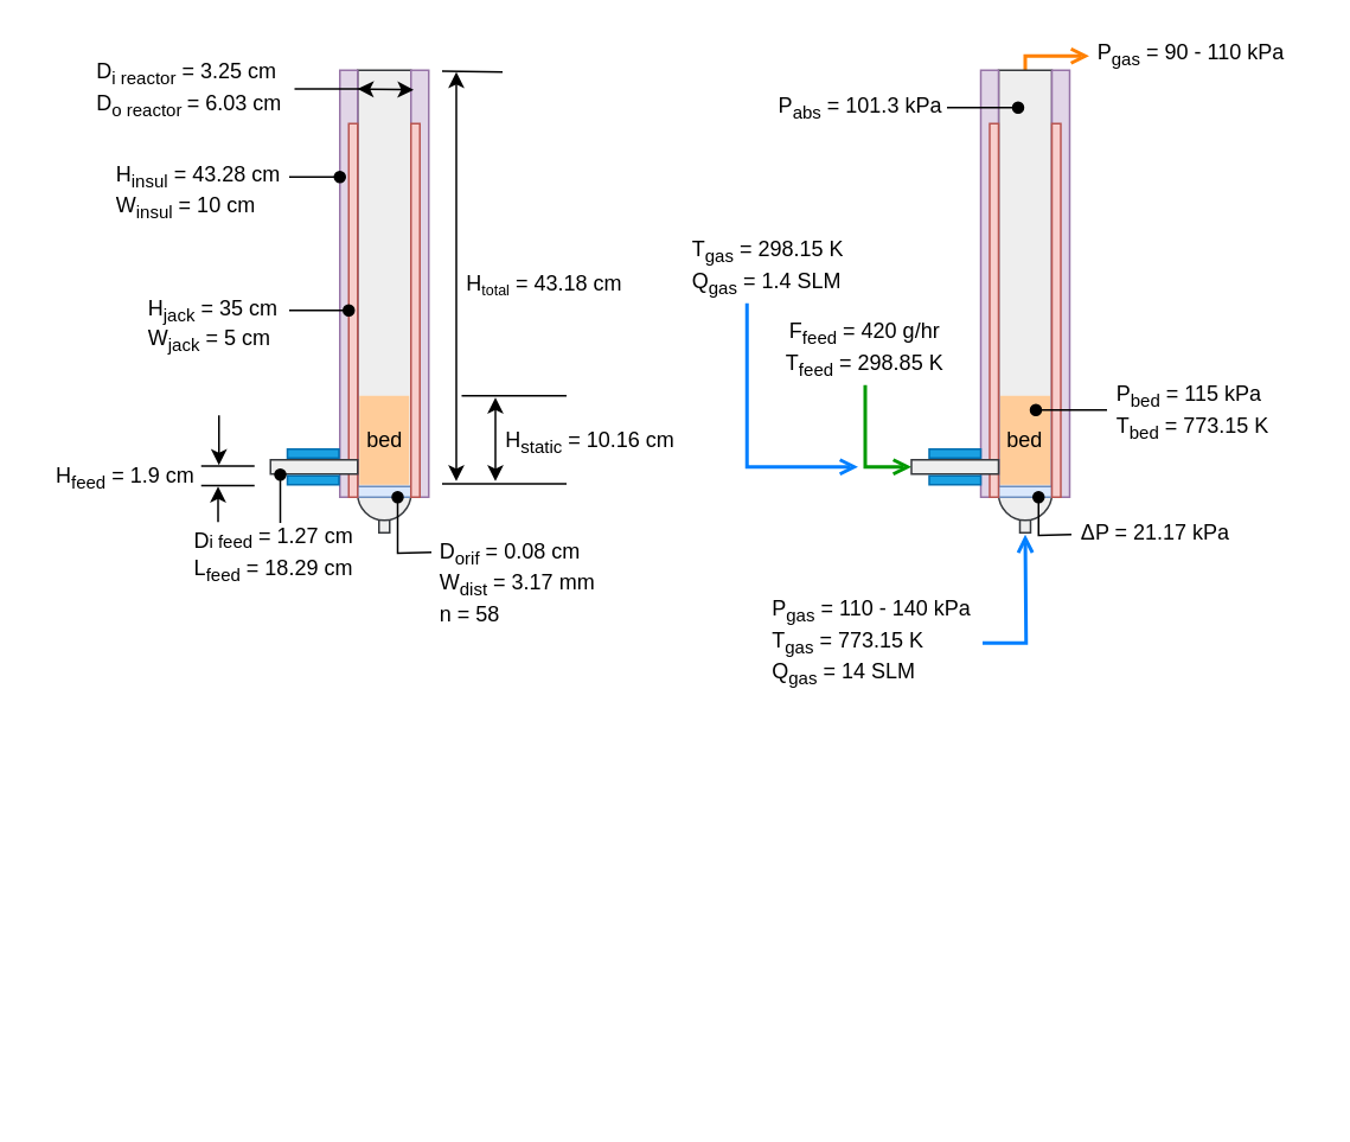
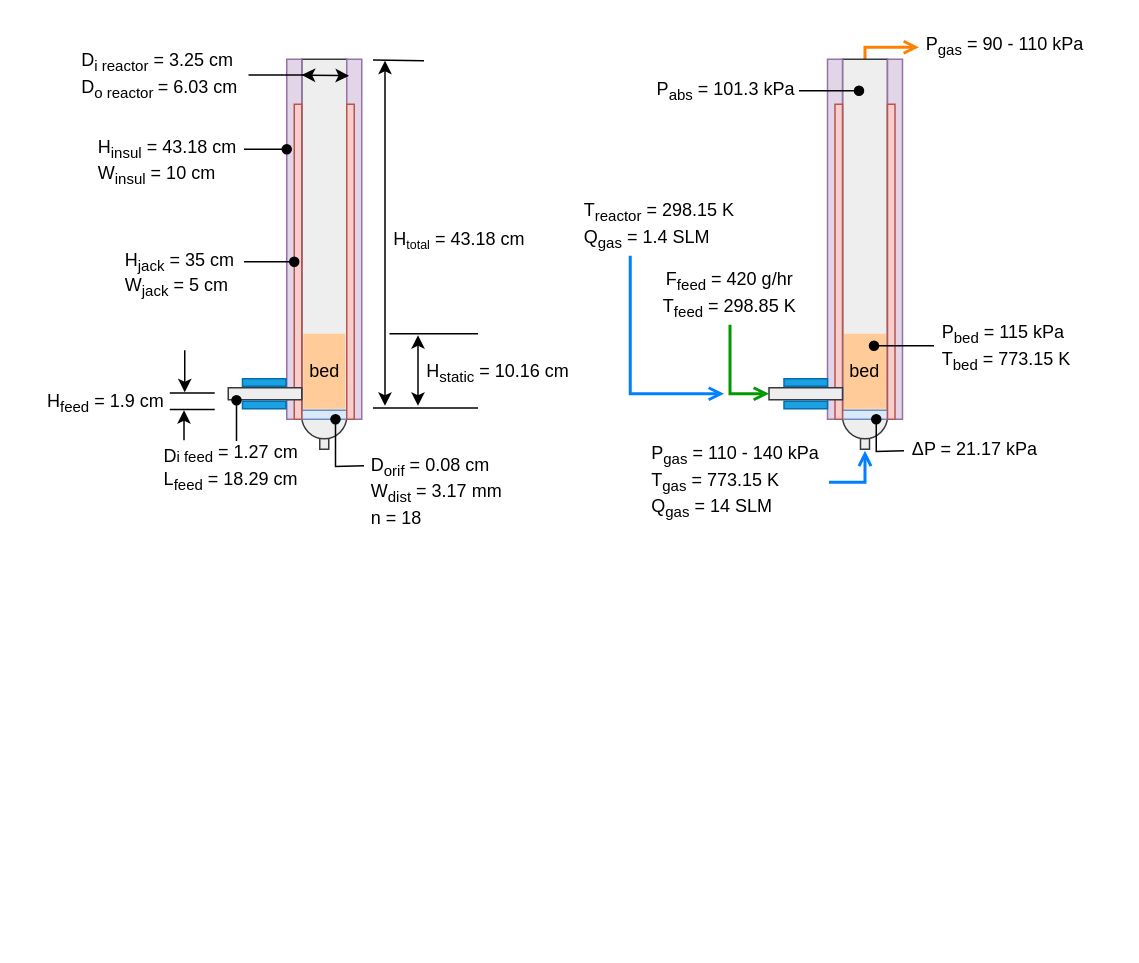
  <mxCell id="0" />
  <mxCell id="1" parent="0" />
  <mxCell id="2" style="edgeStyle=orthogonalEdgeStyle;rounded=0;html=1;exitX=0.5;exitY=0;endArrow=open;endFill=0;jettySize=auto;orthogonalLoop=1;fontSize=12;strokeColor=#FF8000;strokeWidth=2;" parent="1" edge="1"><mxGeometry relative="1" as="geometry"><Array as="points"><mxPoint x="576" y="31" /></Array><mxPoint x="612" y="31" as="targetPoint" /><mxPoint x="576" y="41" as="sourcePoint" /></mxGeometry></mxCell>
  <mxCell id="3" style="edgeStyle=orthogonalEdgeStyle;rounded=0;html=1;entryX=0;entryY=0.5;startArrow=none;startFill=0;endArrow=open;endFill=0;jettySize=auto;orthogonalLoop=1;fontSize=12;exitX=0.5;exitY=1;fillColor=#ffcccc;strokeColor=#009900;strokeWidth=2;entryDx=0;entryDy=0;" parent="1" source="5" target="31" edge="1"><mxGeometry relative="1" as="geometry"><mxPoint x="389" y="-246.882" as="sourcePoint" /></mxGeometry></mxCell>
  <mxCell id="4" value="&lt;div style=&quot;text-align: left&quot;&gt;P&lt;sub&gt;gas&lt;/sub&gt;&amp;nbsp;= 90 - 110 kPa&lt;/div&gt;" style="text;html=1;strokeColor=none;fillColor=none;align=left;verticalAlign=middle;whiteSpace=wrap;rounded=0;fontSize=12;" parent="1" vertex="1"><mxGeometry x="615" y="20" width="122" height="20" as="geometry" /></mxCell>
  <mxCell id="5" value="F&lt;sub&gt;feed&lt;/sub&gt;&amp;nbsp;= 420 g/hr&lt;br&gt;T&lt;sub&gt;feed&lt;/sub&gt;&amp;nbsp;= 298.85 K&lt;br&gt;" style="text;html=1;strokeColor=none;fillColor=none;align=center;verticalAlign=bottom;whiteSpace=wrap;rounded=0;fontSize=12;" parent="1" vertex="1"><mxGeometry x="426" y="180" width="120" height="36" as="geometry" /></mxCell>
- <mxCell id="6" value="P&lt;sub&gt;gas&lt;/sub&gt;&amp;nbsp;= 110 - 140 kPa&lt;br&gt;T&lt;sub&gt;gas&lt;/sub&gt;&amp;nbsp;= 773.15 K&lt;br&gt;Q&lt;sub&gt;gas&lt;/sub&gt;&amp;nbsp;= 14 SLM&lt;br&gt;" style="text;html=1;strokeColor=none;fillColor=none;align=left;verticalAlign=middle;whiteSpace=wrap;rounded=0;fontSize=12;" parent="1" vertex="1"><mxGeometry x="432" y="335" width="120" height="52" as="geometry" /></mxCell>
+ <mxCell id="6" value="P&lt;sub&gt;gas&lt;/sub&gt;&amp;nbsp;= 110 - 140 kPa&lt;br&gt;T&lt;sub&gt;gas&lt;/sub&gt;&amp;nbsp;= 773.15 K&lt;br&gt;Q&lt;sub&gt;gas&lt;/sub&gt;&amp;nbsp;= 14 SLM&lt;br&gt;" style="text;html=1;strokeColor=none;fillColor=none;align=left;verticalAlign=middle;whiteSpace=wrap;rounded=0;fontSize=12;" parent="1" vertex="1"><mxGeometry x="432" y="295" width="120" height="52" as="geometry" /></mxCell>
  <mxCell id="7" style="edgeStyle=orthogonalEdgeStyle;rounded=0;orthogonalLoop=1;jettySize=auto;html=1;exitX=0.25;exitY=1;exitDx=0;exitDy=0;endArrow=open;endFill=0;strokeColor=#007FFF;strokeWidth=2;fontSize=12;" parent="1" source="8" edge="1"><mxGeometry relative="1" as="geometry"><mxPoint x="482" y="262" as="targetPoint" /><Array as="points"><mxPoint x="420" y="262" /></Array><mxPoint x="419.833" y="159.667" as="sourcePoint" /></mxGeometry></mxCell>
- <mxCell id="8" value="T&lt;sub&gt;gas&lt;/sub&gt;&amp;nbsp;= 298.15 K&lt;br&gt;Q&lt;sub&gt;gas&lt;/sub&gt;&amp;nbsp;= 1.4 SLM&lt;br&gt;" style="text;html=1;strokeColor=none;fillColor=none;align=left;verticalAlign=bottom;whiteSpace=wrap;rounded=0;fontSize=12;" parent="1" vertex="1"><mxGeometry x="387" y="130" width="130" height="40" as="geometry" /></mxCell>
+ <mxCell id="8" value="T&lt;sub&gt;reactor&lt;/sub&gt;&amp;nbsp;= 298.15 K&lt;br&gt;Q&lt;sub&gt;gas&lt;/sub&gt;&amp;nbsp;= 1.4 SLM&lt;br&gt;" style="text;html=1;strokeColor=none;fillColor=none;align=left;verticalAlign=bottom;whiteSpace=wrap;rounded=0;fontSize=12;" parent="1" vertex="1"><mxGeometry x="387" y="130" width="130" height="40" as="geometry" /></mxCell>
  <mxCell id="9" value="&lt;div style=&quot;text-align: left&quot;&gt;D&lt;sub&gt;i reactor&lt;/sub&gt;&amp;nbsp;= 3.25 cm&lt;/div&gt;&lt;div style=&quot;text-align: left&quot;&gt;D&lt;sub&gt;o reactor&amp;nbsp;&lt;/sub&gt;= 6.03 cm&lt;/div&gt;" style="text;html=1;strokeColor=none;fillColor=none;align=left;verticalAlign=middle;whiteSpace=wrap;rounded=0;fontSize=12;" parent="1" vertex="1"><mxGeometry x="52" y="30" width="113" height="39" as="geometry" /></mxCell>
  <mxCell id="10" style="rounded=0;orthogonalLoop=1;jettySize=auto;html=1;exitX=0.5;exitY=0;exitDx=0;exitDy=0;entryX=0.25;entryY=1;entryDx=0;entryDy=0;endArrow=oval;endFill=1;fontSize=12;" parent="1" edge="1"><mxGeometry relative="1" as="geometry"><mxPoint x="365" y="620" as="sourcePoint" /></mxGeometry></mxCell>
  <mxCell id="11" style="edgeStyle=orthogonalEdgeStyle;rounded=0;html=1;exitX=1;exitY=0.5;startArrow=none;startFill=0;endArrow=open;endFill=0;endSize=6;jettySize=auto;orthogonalLoop=1;fontSize=12;fillColor=#0050ef;strokeColor=#007FFF;strokeWidth=2;exitDx=0;exitDy=0;" parent="1" source="6" edge="1"><mxGeometry relative="1" as="geometry"><mxPoint x="552" y="350" as="sourcePoint" /><mxPoint x="576" y="300" as="targetPoint" /></mxGeometry></mxCell>
  <mxCell id="12" value="" style="rounded=0;whiteSpace=wrap;html=1;fillColor=#eeeeee;strokeColor=#36393d;" parent="1" vertex="1"><mxGeometry x="212.5" y="289" width="6" height="10" as="geometry" /></mxCell>
  <mxCell id="13" value="" style="ellipse;whiteSpace=wrap;html=1;aspect=fixed;fillColor=#eeeeee;strokeColor=#36393d;" parent="1" vertex="1"><mxGeometry x="200.5" y="262" width="30" height="30" as="geometry" /></mxCell>
  <mxCell id="14" value="" style="rounded=0;whiteSpace=wrap;html=1;fillColor=#eeeeee;strokeColor=#36393d;" parent="1" vertex="1"><mxGeometry x="200.5" y="39" width="30" height="240" as="geometry" /></mxCell>
  <mxCell id="15" value="" style="rounded=0;whiteSpace=wrap;html=1;fillColor=#e1d5e7;strokeColor=#9673a6;" parent="1" vertex="1"><mxGeometry x="230.5" y="39" width="10" height="240" as="geometry" /></mxCell>
  <mxCell id="16" value="" style="rounded=0;whiteSpace=wrap;html=1;fillColor=#e1d5e7;strokeColor=#9673a6;" parent="1" vertex="1"><mxGeometry x="190.5" y="39" width="10" height="240" as="geometry" /></mxCell>
  <mxCell id="17" value="" style="rounded=0;whiteSpace=wrap;html=1;fillColor=#dae8fc;fontSize=12;align=left;strokeColor=#6c8ebf;" parent="1" vertex="1"><mxGeometry x="200.5" y="273" width="30" height="6" as="geometry" /></mxCell>
  <mxCell id="18" value="" style="rounded=0;whiteSpace=wrap;html=1;fillColor=#f8cecc;strokeColor=#b85450;" parent="1" vertex="1"><mxGeometry x="230.5" y="69" width="5" height="210" as="geometry" /></mxCell>
  <mxCell id="19" value="" style="rounded=0;whiteSpace=wrap;html=1;fillColor=#f8cecc;strokeColor=#b85450;" parent="1" vertex="1"><mxGeometry x="195.5" y="69" width="5" height="210" as="geometry" /></mxCell>
  <mxCell id="20" value="bed" style="rounded=0;whiteSpace=wrap;html=1;fontSize=12;align=center;fillColor=#FFCC99;strokeColor=none;" parent="1" vertex="1"><mxGeometry x="201.5" y="222" width="28" height="50" as="geometry" /></mxCell>
  <mxCell id="21" value="" style="rounded=0;whiteSpace=wrap;html=1;fillColor=#eeeeee;strokeColor=#36393d;" parent="1" vertex="1"><mxGeometry x="151.5" y="258" width="49" height="8" as="geometry" /></mxCell>
  <mxCell id="22" value="" style="rounded=0;whiteSpace=wrap;html=1;fillColor=#eeeeee;strokeColor=#36393d;" parent="1" vertex="1"><mxGeometry x="573" y="289" width="6" height="10" as="geometry" /></mxCell>
  <mxCell id="23" value="" style="ellipse;whiteSpace=wrap;html=1;aspect=fixed;fillColor=#eeeeee;strokeColor=#36393d;" parent="1" vertex="1"><mxGeometry x="561" y="262" width="30" height="30" as="geometry" /></mxCell>
  <mxCell id="24" value="" style="rounded=0;whiteSpace=wrap;html=1;fillColor=#eeeeee;strokeColor=#36393d;" parent="1" vertex="1"><mxGeometry x="561" y="39" width="30" height="240" as="geometry" /></mxCell>
  <mxCell id="25" value="" style="rounded=0;whiteSpace=wrap;html=1;fillColor=#e1d5e7;strokeColor=#9673a6;" parent="1" vertex="1"><mxGeometry x="591" y="39" width="10" height="240" as="geometry" /></mxCell>
  <mxCell id="26" value="" style="rounded=0;whiteSpace=wrap;html=1;fillColor=#e1d5e7;strokeColor=#9673a6;" parent="1" vertex="1"><mxGeometry x="551" y="39" width="10" height="240" as="geometry" /></mxCell>
  <mxCell id="27" value="" style="rounded=0;whiteSpace=wrap;html=1;fillColor=#dae8fc;fontSize=12;align=left;strokeColor=#6c8ebf;" parent="1" vertex="1"><mxGeometry x="561" y="273" width="30" height="6" as="geometry" /></mxCell>
  <mxCell id="28" value="" style="rounded=0;whiteSpace=wrap;html=1;fillColor=#f8cecc;strokeColor=#b85450;" parent="1" vertex="1"><mxGeometry x="591" y="69" width="5" height="210" as="geometry" /></mxCell>
  <mxCell id="29" value="" style="rounded=0;whiteSpace=wrap;html=1;fillColor=#f8cecc;strokeColor=#b85450;" parent="1" vertex="1"><mxGeometry x="556" y="69" width="5" height="210" as="geometry" /></mxCell>
  <mxCell id="30" value="bed" style="rounded=0;whiteSpace=wrap;html=1;fontSize=12;align=center;fillColor=#FFCC99;strokeColor=none;" parent="1" vertex="1"><mxGeometry x="562" y="222" width="28" height="50" as="geometry" /></mxCell>
  <mxCell id="31" value="" style="rounded=0;whiteSpace=wrap;html=1;fillColor=#eeeeee;strokeColor=#36393d;" parent="1" vertex="1"><mxGeometry x="512" y="258" width="49" height="8" as="geometry" /></mxCell>
  <mxCell id="32" value="" style="rounded=0;whiteSpace=wrap;html=1;fillColor=#1ba1e2;strokeColor=#006EAF;fontColor=#ffffff;" parent="1" vertex="1"><mxGeometry x="161" y="252" width="29" height="5" as="geometry" /></mxCell>
  <mxCell id="33" value="" style="rounded=0;whiteSpace=wrap;html=1;fillColor=#1ba1e2;strokeColor=#006EAF;fontColor=#ffffff;" parent="1" vertex="1"><mxGeometry x="161" y="267" width="29" height="5" as="geometry" /></mxCell>
  <mxCell id="34" value="" style="rounded=0;whiteSpace=wrap;html=1;fillColor=#1ba1e2;strokeColor=#006EAF;fontColor=#ffffff;" parent="1" vertex="1"><mxGeometry x="522" y="267" width="29" height="5" as="geometry" /></mxCell>
  <mxCell id="35" value="" style="rounded=0;whiteSpace=wrap;html=1;fillColor=#1ba1e2;strokeColor=#006EAF;fontColor=#ffffff;" parent="1" vertex="1"><mxGeometry x="522" y="252" width="29" height="5" as="geometry" /></mxCell>
  <mxCell id="36" value="" style="endArrow=classic;startArrow=classic;html=1;" edge="1" parent="1"><mxGeometry width="50" height="50" relative="1" as="geometry"><mxPoint x="200.5" y="49.5" as="sourcePoint" /><mxPoint x="232" y="50" as="targetPoint" /></mxGeometry></mxCell>
  <mxCell id="37" style="edgeStyle=orthogonalEdgeStyle;rounded=0;orthogonalLoop=1;jettySize=auto;html=1;exitX=1;exitY=0.5;exitDx=0;exitDy=0;entryX=1.267;entryY=0.044;entryDx=0;entryDy=0;entryPerimeter=0;endArrow=none;endFill=0;" edge="1" parent="1" source="9" target="16"><mxGeometry relative="1" as="geometry" /></mxCell>
  <mxCell id="38" value="" style="endArrow=none;html=1;" edge="1" parent="1"><mxGeometry width="50" height="50" relative="1" as="geometry"><mxPoint x="259" y="222" as="sourcePoint" /><mxPoint x="318" y="222" as="targetPoint" /></mxGeometry></mxCell>
  <mxCell id="39" value="" style="endArrow=none;html=1;" edge="1" parent="1"><mxGeometry width="50" height="50" relative="1" as="geometry"><mxPoint x="248" y="271.5" as="sourcePoint" /><mxPoint x="318" y="271.5" as="targetPoint" /></mxGeometry></mxCell>
  <mxCell id="40" value="" style="endArrow=classic;startArrow=classic;html=1;" edge="1" parent="1"><mxGeometry width="50" height="50" relative="1" as="geometry"><mxPoint x="278" y="270" as="sourcePoint" /><mxPoint x="278" y="223" as="targetPoint" /></mxGeometry></mxCell>
  <mxCell id="41" value="H&lt;sub&gt;static&lt;/sub&gt;&amp;nbsp;= 10.16 cm" style="text;html=1;resizable=0;points=[];align=left;verticalAlign=middle;labelBackgroundColor=#ffffff;" vertex="1" connectable="0" parent="40"><mxGeometry x="-0.03" y="1" relative="1" as="geometry"><mxPoint x="5" as="offset" /></mxGeometry></mxCell>
  <mxCell id="42" value="" style="endArrow=classic;startArrow=classic;html=1;" edge="1" parent="1"><mxGeometry width="50" height="50" relative="1" as="geometry"><mxPoint x="256" y="270" as="sourcePoint" /><mxPoint x="256" y="40" as="targetPoint" /></mxGeometry></mxCell>
  <mxCell id="43" value="H&lt;span style=&quot;font-size: 10px&quot;&gt;&lt;sub&gt;total&lt;/sub&gt;&lt;/span&gt;&amp;nbsp;= 43.18 cm" style="text;html=1;resizable=0;points=[];align=left;verticalAlign=middle;labelBackgroundColor=#ffffff;" vertex="1" connectable="0" parent="42"><mxGeometry x="-0.03" y="1" relative="1" as="geometry"><mxPoint x="5" as="offset" /></mxGeometry></mxCell>
  <mxCell id="44" value="" style="endArrow=none;html=1;" edge="1" parent="1"><mxGeometry width="50" height="50" relative="1" as="geometry"><mxPoint x="248" y="39.5" as="sourcePoint" /><mxPoint x="282" y="40" as="targetPoint" /></mxGeometry></mxCell>
  <mxCell id="45" value="" style="endArrow=none;html=1;" edge="1" parent="1"><mxGeometry width="50" height="50" relative="1" as="geometry"><mxPoint x="112.5" y="261.5" as="sourcePoint" /><mxPoint x="142.5" y="261.5" as="targetPoint" /></mxGeometry></mxCell>
  <mxCell id="46" value="" style="endArrow=none;html=1;" edge="1" parent="1"><mxGeometry width="50" height="50" relative="1" as="geometry"><mxPoint x="112.5" y="272.5" as="sourcePoint" /><mxPoint x="142.5" y="272.5" as="targetPoint" /></mxGeometry></mxCell>
  <mxCell id="47" value="" style="endArrow=classic;html=1;verticalAlign=bottom;" edge="1" parent="1"><mxGeometry x="-1" y="-20" width="50" height="50" relative="1" as="geometry"><mxPoint x="122.5" y="233" as="sourcePoint" /><mxPoint x="122.5" y="261" as="targetPoint" /><mxPoint as="offset" /></mxGeometry></mxCell>
  <mxCell id="48" value="" style="endArrow=classic;html=1;" edge="1" parent="1"><mxGeometry width="50" height="50" relative="1" as="geometry"><mxPoint x="122" y="293" as="sourcePoint" /><mxPoint x="122" y="273" as="targetPoint" /></mxGeometry></mxCell>
  <mxCell id="49" value="H&lt;sub&gt;feed&lt;/sub&gt;&amp;nbsp;= 1.9 cm" style="text;html=1;resizable=0;points=[];autosize=1;align=right;verticalAlign=top;spacingTop=-4;" vertex="1" parent="1"><mxGeometry x="20" y="256.5" width="90" height="20" as="geometry" /></mxCell>
  <mxCell id="50" value="" style="endArrow=oval;html=1;entryX=0.25;entryY=1;entryDx=0;entryDy=0;endFill=1;" edge="1" parent="1"><mxGeometry width="50" height="50" relative="1" as="geometry"><mxPoint x="157" y="310" as="sourcePoint" /><mxPoint x="157" y="266.333" as="targetPoint" /></mxGeometry></mxCell>
  <mxCell id="51" value="&lt;sub&gt;&lt;span style=&quot;font-size: 12px&quot;&gt;D&lt;/span&gt;i feed&lt;/sub&gt;&amp;nbsp;= 1.27 cm&lt;br&gt;L&lt;sub&gt;feed&lt;/sub&gt;&amp;nbsp;= 18.29 cm&lt;br&gt;" style="text;html=1;resizable=0;points=[];align=center;verticalAlign=middle;labelBackgroundColor=#ffffff;" vertex="1" connectable="0" parent="50"><mxGeometry x="-0.336" y="1" relative="1" as="geometry"><mxPoint x="-4" y="14" as="offset" /></mxGeometry></mxCell>
  <mxCell id="52" value="" style="endArrow=oval;html=1;endFill=1;entryX=0;entryY=0.25;entryDx=0;entryDy=0;" edge="1" parent="1" target="16"><mxGeometry width="50" height="50" relative="1" as="geometry"><mxPoint x="162" y="99" as="sourcePoint" /><mxPoint x="196" y="121" as="targetPoint" /></mxGeometry></mxCell>
- <mxCell id="53" value="H&lt;sub&gt;insul&lt;/sub&gt;&amp;nbsp;= 43.28 cm&lt;br&gt;W&lt;sub&gt;insul&lt;/sub&gt;&amp;nbsp;= 10 cm&lt;br&gt;" style="text;html=1;resizable=0;points=[];autosize=1;align=left;verticalAlign=top;spacingTop=-4;" vertex="1" parent="1"><mxGeometry x="63" y="88" width="98" height="40" as="geometry" /></mxCell>
+ <mxCell id="53" value="H&lt;sub&gt;insul&lt;/sub&gt;&amp;nbsp;= 43.18 cm&lt;br&gt;W&lt;sub&gt;insul&lt;/sub&gt;&amp;nbsp;= 10 cm&lt;br&gt;" style="text;html=1;resizable=0;points=[];autosize=1;align=left;verticalAlign=top;spacingTop=-4;" vertex="1" parent="1"><mxGeometry x="63" y="88" width="98" height="40" as="geometry" /></mxCell>
  <mxCell id="54" value="" style="endArrow=oval;html=1;entryX=0;entryY=0.5;entryDx=0;entryDy=0;endFill=1;" edge="1" parent="1" target="19"><mxGeometry width="50" height="50" relative="1" as="geometry"><mxPoint x="162" y="174" as="sourcePoint" /><mxPoint x="137" y="145" as="targetPoint" /></mxGeometry></mxCell>
  <mxCell id="55" value="H&lt;sub&gt;jack&lt;/sub&gt;&amp;nbsp;= 35 cm&lt;br&gt;W&lt;sub&gt;jack&lt;/sub&gt;&amp;nbsp;= 5 cm&lt;br&gt;" style="text;html=1;resizable=0;points=[];autosize=1;align=left;verticalAlign=top;spacingTop=-4;" vertex="1" parent="1"><mxGeometry x="81" y="163" width="80" height="40" as="geometry" /></mxCell>
  <mxCell id="56" value="" style="endArrow=oval;html=1;entryX=0.75;entryY=1;entryDx=0;entryDy=0;endFill=1;edgeStyle=orthogonalEdgeStyle;rounded=0;" edge="1" parent="1" target="17"><mxGeometry width="50" height="50" relative="1" as="geometry"><mxPoint x="242" y="310" as="sourcePoint" /><mxPoint x="280.5" y="320" as="targetPoint" /></mxGeometry></mxCell>
- <mxCell id="57" value="D&lt;sub&gt;orif&lt;/sub&gt;&amp;nbsp;= 0.08 cm&lt;br&gt;W&lt;sub&gt;dist&lt;/sub&gt;&amp;nbsp;= 3.17 mm&lt;br&gt;n = 58&lt;br&gt;&lt;br&gt;" style="text;html=1;resizable=0;points=[];autosize=1;align=left;verticalAlign=top;spacingTop=-4;" vertex="1" parent="1"><mxGeometry x="245" y="300" width="100" height="51" as="geometry" /></mxCell>
+ <mxCell id="57" value="D&lt;sub&gt;orif&lt;/sub&gt;&amp;nbsp;= 0.08 cm&lt;br&gt;W&lt;sub&gt;dist&lt;/sub&gt;&amp;nbsp;= 3.17 mm&lt;br&gt;n = 18&lt;br&gt;&lt;br&gt;" style="text;html=1;resizable=0;points=[];autosize=1;align=left;verticalAlign=top;spacingTop=-4;" vertex="1" parent="1"><mxGeometry x="245" y="300" width="100" height="51" as="geometry" /></mxCell>
  <mxCell id="58" value="" style="endArrow=oval;html=1;endFill=1;" edge="1" parent="1"><mxGeometry width="50" height="50" relative="1" as="geometry"><mxPoint x="532" y="60" as="sourcePoint" /><mxPoint x="572" y="60" as="targetPoint" /></mxGeometry></mxCell>
  <mxCell id="59" value="&lt;div style=&quot;text-align: right&quot;&gt;P&lt;sub&gt;abs&lt;/sub&gt;&amp;nbsp;= 101.3 kPa&lt;/div&gt;" style="text;html=1;resizable=0;points=[];align=center;verticalAlign=middle;labelBackgroundColor=#ffffff;" vertex="1" connectable="0" parent="58"><mxGeometry x="-0.525" y="1" relative="1" as="geometry"><mxPoint x="-60" as="offset" /></mxGeometry></mxCell>
  <mxCell id="60" value="" style="endArrow=oval;html=1;endFill=1;entryX=0.714;entryY=0.16;entryDx=0;entryDy=0;entryPerimeter=0;" edge="1" parent="1" target="30"><mxGeometry width="50" height="50" relative="1" as="geometry"><mxPoint x="622" y="230" as="sourcePoint" /><mxPoint x="725" y="222" as="targetPoint" /></mxGeometry></mxCell>
  <mxCell id="61" value="&lt;div style=&quot;text-align: left&quot;&gt;P&lt;sub&gt;bed&lt;/sub&gt;&amp;nbsp;= 115 kPa&lt;/div&gt;&lt;div style=&quot;text-align: left&quot;&gt;T&lt;sub&gt;bed&lt;/sub&gt;&amp;nbsp;= 773.15 K&lt;/div&gt;" style="text;html=1;resizable=0;points=[];align=center;verticalAlign=middle;labelBackgroundColor=#ffffff;" vertex="1" connectable="0" parent="60"><mxGeometry x="-0.47" relative="1" as="geometry"><mxPoint x="58" as="offset" /></mxGeometry></mxCell>
  <mxCell id="62" value="" style="endArrow=oval;html=1;endFill=1;entryX=0.75;entryY=1;entryDx=0;entryDy=0;edgeStyle=orthogonalEdgeStyle;rounded=0;" edge="1" parent="1" target="27"><mxGeometry width="50" height="50" relative="1" as="geometry"><mxPoint x="602" y="300" as="sourcePoint" /><mxPoint x="682" y="295" as="targetPoint" /></mxGeometry></mxCell>
  <mxCell id="63" value="ΔP = 21.17 kPa" style="text;html=1;resizable=0;points=[];align=center;verticalAlign=middle;labelBackgroundColor=#ffffff;" vertex="1" connectable="0" parent="62"><mxGeometry x="-0.469" y="-2" relative="1" as="geometry"><mxPoint x="58" as="offset" /></mxGeometry></mxCell>
